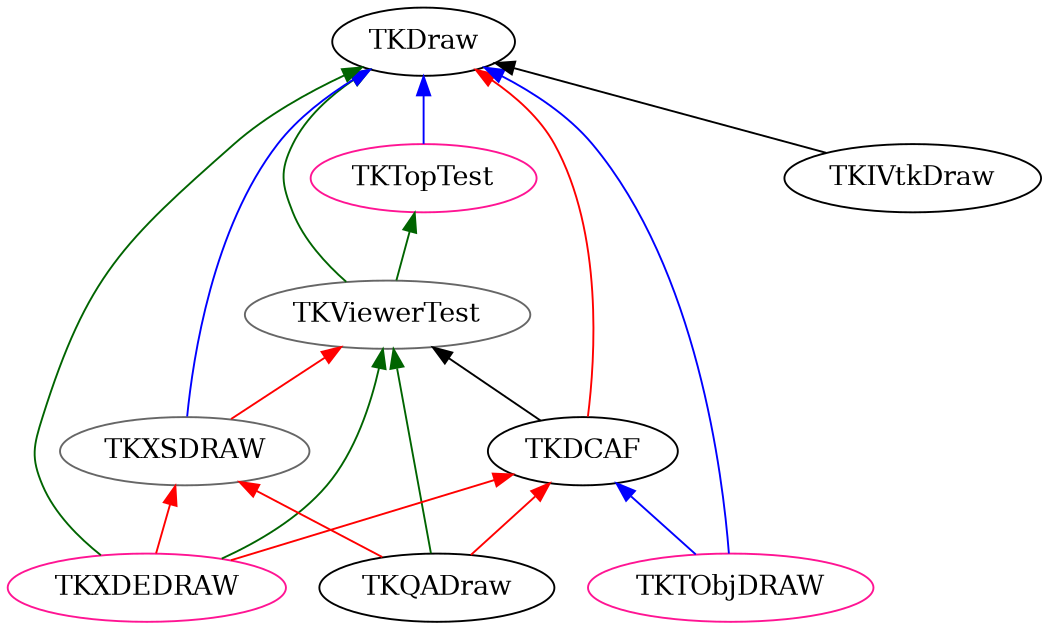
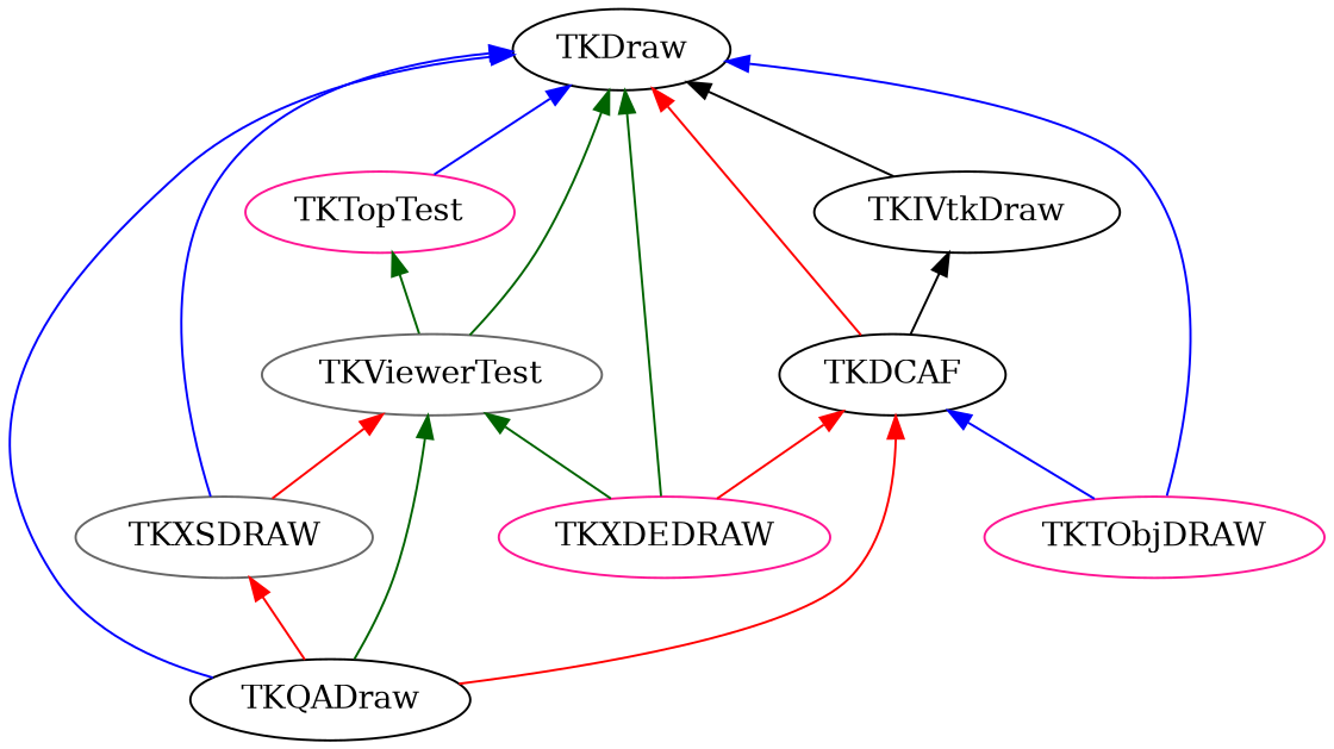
  digraph {
    node [color=black]
    edge [color=red dir=back style=solid]
    TKTopTest [color=deeppink]
    TKDraw
    TKViewerTest [color=gray40]
    TKXSDRAW [color=gray40]
    TKDCAF
    TKXDEDRAW [color=deeppink]
    TKTObjDRAW [color=deeppink]
    TKQADraw
    TKIVtkDraw
    TKTopTest -> TKViewerTest [color=darkgreen]
    TKDraw -> TKTopTest [color=blue]
    TKDraw -> TKViewerTest [color=darkgreen]
    TKDraw -> TKXSDRAW [color=blue]
    TKDraw -> TKDCAF
    TKDraw -> TKXDEDRAW [color=darkgreen]
    TKDraw -> TKTObjDRAW [color=blue]
+   TKDraw -> TKQADraw [color=blue]
    TKDraw -> TKIVtkDraw [color=black]
    TKViewerTest -> TKXSDRAW
-   TKViewerTest -> TKDCAF [color=black]
+   TKIVtkDraw -> TKDCAF [color=black]
    TKViewerTest -> TKXDEDRAW [color=darkgreen]
    TKViewerTest -> TKQADraw [color=darkgreen]
-   TKXSDRAW -> TKXDEDRAW
    TKXSDRAW -> TKQADraw
    TKDCAF -> TKXDEDRAW
    TKDCAF -> TKTObjDRAW [color=blue]
    TKDCAF -> TKQADraw
  }
